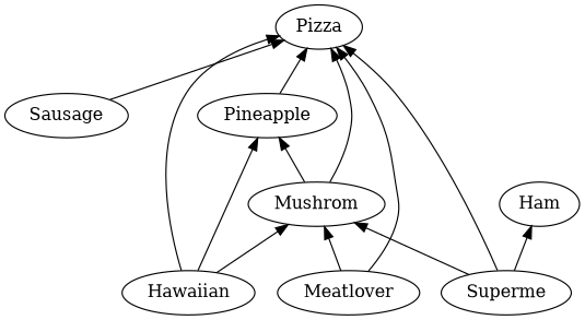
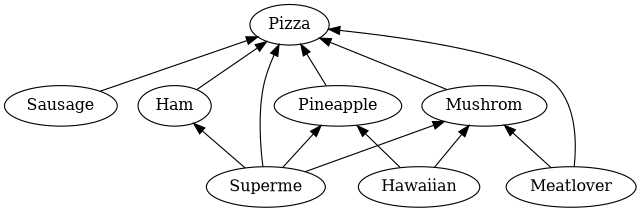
  digraph {
    rankdir=BT
    n1 [label=Sausage]
    n2 [label=Pizza]
    n3 [label=Ham]
    n4 [label=Pineapple]
    n5 [label=Mushrom]
    n6 [label=Superme]
    n7 [label=Hawaiian]
    n8 [label=Meatlover]
    n1 -> n2
-   n7 -> n2
+   n3 -> n2
    n4 -> n2
    n5 -> n2
    n6 -> n2
    n6 -> n3
-   n5 -> n4
+   n6 -> n4
    n6 -> n5
    n7 -> n4
    n7 -> n5
    n8 -> n2
    n8 -> n5
  }
